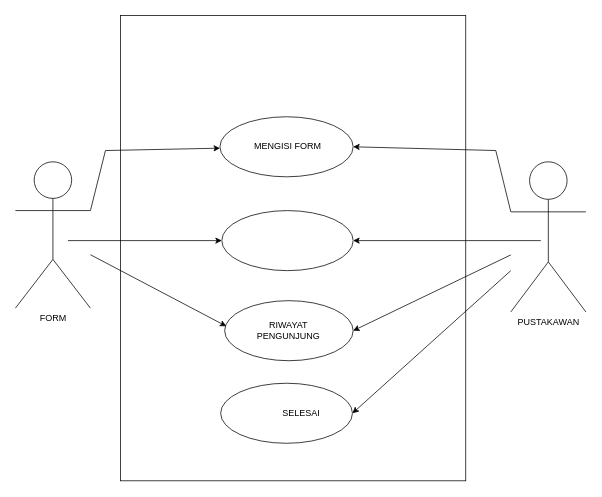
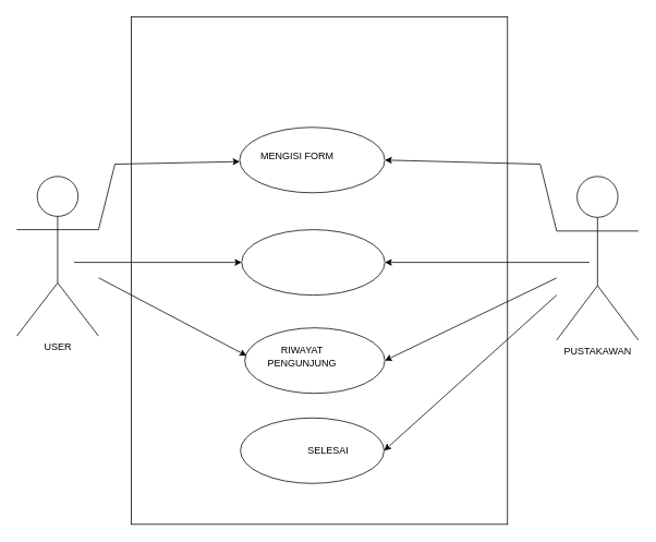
  <mxCell id="0" />
  <mxCell id="1" parent="0" />
  <mxCell id="2" value="" style="whiteSpace=wrap;html=1;" vertex="1" parent="1"><mxGeometry x="160" y="20" width="460" height="620" as="geometry" /></mxCell>
  <mxCell id="3" value="" style="ellipse;whiteSpace=wrap;html=1;" vertex="1" parent="1"><mxGeometry x="292.5" y="155" width="177.5" height="80" as="geometry" /></mxCell>
  <mxCell id="4" value="" style="ellipse;whiteSpace=wrap;html=1;" vertex="1" parent="1"><mxGeometry x="295" y="280" width="175" height="80" as="geometry" /></mxCell>
- <mxCell id="5" value="MENGISI FORM" style="text;html=1;strokeColor=none;fillColor=none;align=center;verticalAlign=middle;whiteSpace=wrap;rounded=0;" vertex="1" parent="1"><mxGeometry x="327.5" y="180" width="110" height="30" as="geometry" /></mxCell>
+ <mxCell id="5" value="MENGISI FORM" style="text;html=1;strokeColor=none;fillColor=none;align=center;verticalAlign=middle;whiteSpace=wrap;rounded=0;" vertex="1" parent="1"><mxGeometry x="307.5" y="175" width="110" height="30" as="geometry" /></mxCell>
  <mxCell id="6" value="" style="ellipse;whiteSpace=wrap;html=1;" vertex="1" parent="1"><mxGeometry x="298.75" y="400" width="171.25" height="80" as="geometry" /></mxCell>
- <mxCell id="7" value="RIWAYAT PENGUNJUNG" style="text;html=1;strokeColor=none;fillColor=none;align=center;verticalAlign=middle;whiteSpace=wrap;rounded=0;" vertex="1" parent="1"><mxGeometry x="328.75" y="425" width="110" height="30" as="geometry" /></mxCell>
+ <mxCell id="7" value="RIWAYAT PENGUNJUNG" style="text;html=1;strokeColor=none;fillColor=none;align=center;verticalAlign=middle;whiteSpace=wrap;rounded=0;" vertex="1" parent="1"><mxGeometry x="313.75" y="420" width="110" height="30" as="geometry" /></mxCell>
  <mxCell id="8" value="PUSTAKAWAN" style="shape=umlActor;verticalLabelPosition=bottom;verticalAlign=top;html=1;outlineConnect=0;" vertex="1" parent="1"><mxGeometry x="680" y="215" width="100" height="200" as="geometry" /></mxCell>
- <mxCell id="9" value="FORM" style="shape=umlActor;verticalLabelPosition=bottom;verticalAlign=top;html=1;outlineConnect=0;" vertex="1" parent="1"><mxGeometry x="20" y="215" width="100" height="195" as="geometry" /></mxCell>
+ <mxCell id="9" value="USER" style="shape=umlActor;verticalLabelPosition=bottom;verticalAlign=top;html=1;outlineConnect=0;" vertex="1" parent="1"><mxGeometry x="20" y="215" width="100" height="195" as="geometry" /></mxCell>
  <mxCell id="10" value="" style="endArrow=classic;html=1;rounded=0;exitX=1;exitY=0.333;exitDx=0;exitDy=0;exitPerimeter=0;" edge="1" parent="1" source="9" target="3"><mxGeometry width="50" height="50" relative="1" as="geometry"><mxPoint x="380" y="350" as="sourcePoint" /><mxPoint x="290" y="190" as="targetPoint" /><Array as="points"><mxPoint x="140" y="200" /></Array></mxGeometry></mxCell>
  <mxCell id="11" value="" style="endArrow=classic;html=1;rounded=0;exitX=0;exitY=0.333;exitDx=0;exitDy=0;exitPerimeter=0;entryX=1;entryY=0.5;entryDx=0;entryDy=0;entryPerimeter=0;" edge="1" parent="1" source="8" target="3"><mxGeometry width="50" height="50" relative="1" as="geometry"><mxPoint x="380" y="350" as="sourcePoint" /><mxPoint x="430" y="300" as="targetPoint" /><Array as="points"><mxPoint x="660" y="200" /></Array></mxGeometry></mxCell>
  <mxCell id="12" value="" style="endArrow=classic;html=1;rounded=0;entryX=0;entryY=0.5;entryDx=0;entryDy=0;" edge="1" parent="1" target="4"><mxGeometry width="50" height="50" relative="1" as="geometry"><mxPoint x="90" y="320" as="sourcePoint" /><mxPoint x="430" y="300" as="targetPoint" /></mxGeometry></mxCell>
  <mxCell id="13" value="" style="ellipse;whiteSpace=wrap;html=1;" vertex="1" parent="1"><mxGeometry x="293.45" y="510" width="175.61" height="80" as="geometry" /></mxCell>
  <mxCell id="14" value="SELESAI" style="text;html=1;strokeColor=none;fillColor=none;align=center;verticalAlign=middle;whiteSpace=wrap;rounded=0;" vertex="1" parent="1"><mxGeometry x="371.25" y="535" width="60" height="30" as="geometry" /></mxCell>
  <mxCell id="15" value="" style="endArrow=classic;html=1;rounded=0;" edge="1" parent="1"><mxGeometry width="50" height="50" relative="1" as="geometry"><mxPoint x="720" y="320" as="sourcePoint" /><mxPoint x="470" y="320" as="targetPoint" /></mxGeometry></mxCell>
  <mxCell id="16" value="" style="endArrow=classic;html=1;rounded=0;entryX=0.013;entryY=0.425;entryDx=0;entryDy=0;entryPerimeter=0;" edge="1" parent="1" source="9" target="6"><mxGeometry width="50" height="50" relative="1" as="geometry"><mxPoint x="130" y="390" as="sourcePoint" /><mxPoint x="300" y="430" as="targetPoint" /></mxGeometry></mxCell>
  <mxCell id="17" value="" style="endArrow=classic;html=1;rounded=0;entryX=1;entryY=0.5;entryDx=0;entryDy=0;" edge="1" parent="1" source="8" target="6"><mxGeometry width="50" height="50" relative="1" as="geometry"><mxPoint x="670" y="400" as="sourcePoint" /><mxPoint x="430" y="300" as="targetPoint" /></mxGeometry></mxCell>
  <mxCell id="18" value="" style="endArrow=classic;html=1;rounded=0;entryX=1;entryY=0.5;entryDx=0;entryDy=0;" edge="1" parent="1" source="8" target="13"><mxGeometry width="50" height="50" relative="1" as="geometry"><mxPoint x="700" y="420" as="sourcePoint" /><mxPoint x="430" y="300" as="targetPoint" /></mxGeometry></mxCell>
